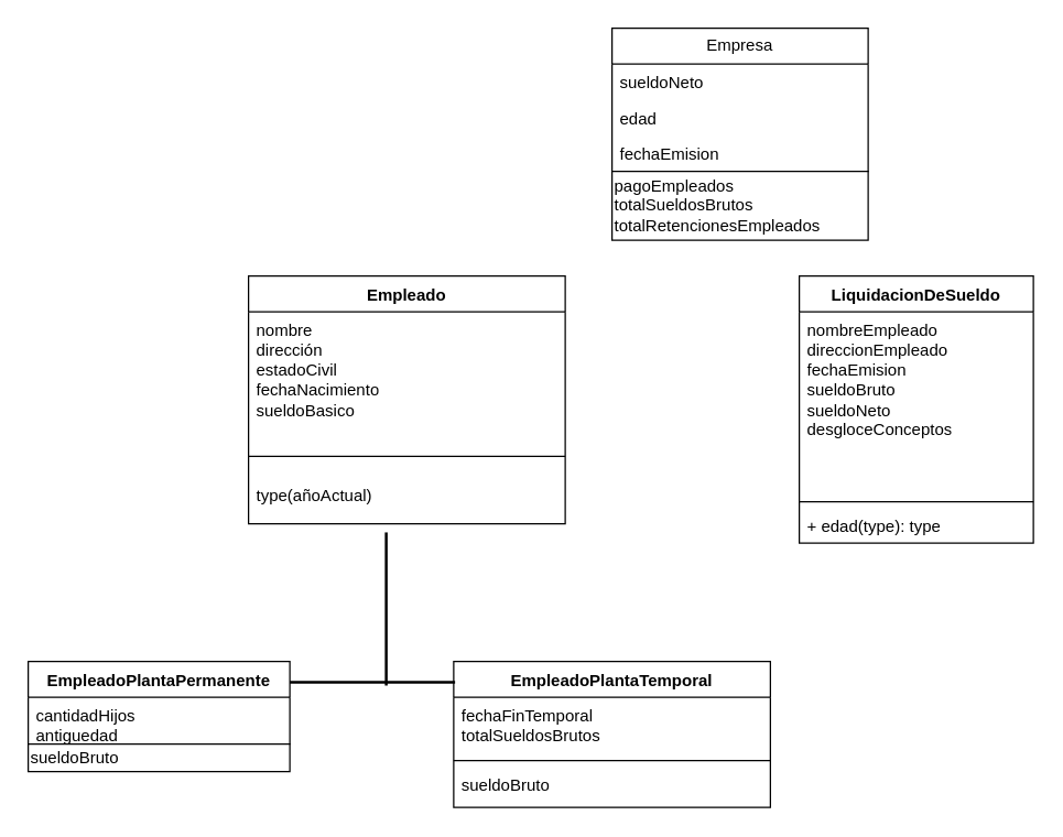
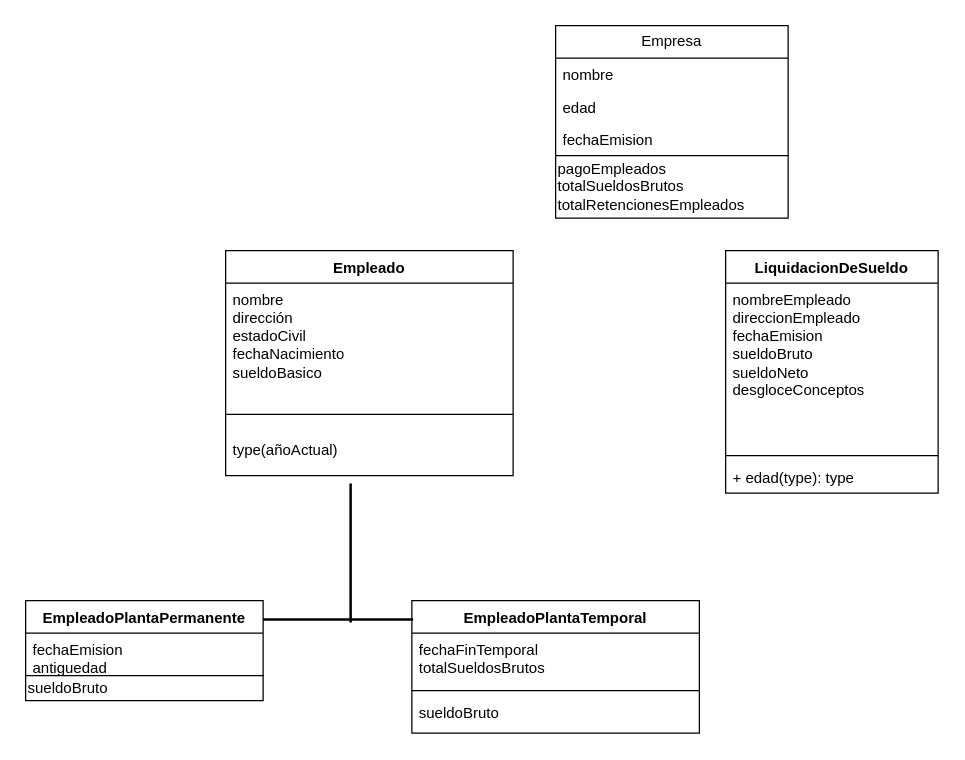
  <mxCell id="0" />
  <mxCell id="1" parent="0" />
  <mxCell id="2" value="Empresa" style="swimlane;fontStyle=0;childLayout=stackLayout;horizontal=1;startSize=26;fillColor=none;horizontalStack=0;resizeParent=1;resizeParentMax=0;resizeLast=0;collapsible=1;marginBottom=0;whiteSpace=wrap;html=1;" parent="1" vertex="1"><mxGeometry x="444" y="20" width="186" height="104" as="geometry" /></mxCell>
- <mxCell id="3" value="sueldoNeto" style="text;strokeColor=none;fillColor=none;align=left;verticalAlign=top;spacingLeft=4;spacingRight=4;overflow=hidden;rotatable=0;points=[[0,0.5],[1,0.5]];portConstraint=eastwest;whiteSpace=wrap;html=1;" parent="2" vertex="1"><mxGeometry y="26" width="186" height="26" as="geometry" /></mxCell>
+ <mxCell id="3" value="nombre" style="text;strokeColor=none;fillColor=none;align=left;verticalAlign=top;spacingLeft=4;spacingRight=4;overflow=hidden;rotatable=0;points=[[0,0.5],[1,0.5]];portConstraint=eastwest;whiteSpace=wrap;html=1;" parent="2" vertex="1"><mxGeometry y="26" width="186" height="26" as="geometry" /></mxCell>
  <mxCell id="4" value="edad" style="text;strokeColor=none;fillColor=none;align=left;verticalAlign=top;spacingLeft=4;spacingRight=4;overflow=hidden;rotatable=0;points=[[0,0.5],[1,0.5]];portConstraint=eastwest;whiteSpace=wrap;html=1;" parent="2" vertex="1"><mxGeometry y="52" width="186" height="26" as="geometry" /></mxCell>
  <mxCell id="5" value="fechaEmision" style="text;strokeColor=none;fillColor=none;align=left;verticalAlign=top;spacingLeft=4;spacingRight=4;overflow=hidden;rotatable=0;points=[[0,0.5],[1,0.5]];portConstraint=eastwest;whiteSpace=wrap;html=1;" parent="2" vertex="1"><mxGeometry y="78" width="186" height="26" as="geometry" /></mxCell>
  <mxCell id="6" value="Empleado" style="swimlane;fontStyle=1;align=center;verticalAlign=top;childLayout=stackLayout;horizontal=1;startSize=26;horizontalStack=0;resizeParent=1;resizeParentMax=0;resizeLast=0;collapsible=1;marginBottom=0;whiteSpace=wrap;html=1;" parent="1" vertex="1"><mxGeometry x="180" y="200" width="230" height="180" as="geometry"><mxRectangle x="60" y="160" width="110" height="30" as="alternateBounds" /></mxGeometry></mxCell>
  <mxCell id="7" value="&lt;div&gt;nombre&lt;/div&gt;&lt;div&gt;dirección&lt;/div&gt;&lt;div&gt;estadoCivil&lt;/div&gt;&lt;div&gt;fechaNacimiento&lt;/div&gt;&lt;div&gt;sueldoBasico&lt;/div&gt;&lt;div&gt;&lt;br&gt;&lt;/div&gt;" style="text;strokeColor=none;fillColor=none;align=left;verticalAlign=top;spacingLeft=4;spacingRight=4;overflow=hidden;rotatable=0;points=[[0,0.5],[1,0.5]];portConstraint=eastwest;whiteSpace=wrap;html=1;" parent="6" vertex="1"><mxGeometry y="26" width="230" height="90" as="geometry" /></mxCell>
  <mxCell id="8" value="" style="line;strokeWidth=1;fillColor=none;align=left;verticalAlign=middle;spacingTop=-1;spacingLeft=3;spacingRight=3;rotatable=0;labelPosition=right;points=[];portConstraint=eastwest;strokeColor=inherit;" parent="6" vertex="1"><mxGeometry y="116" width="230" height="30" as="geometry" /></mxCell>
  <mxCell id="9" value="&lt;div&gt;type(añoActual)&lt;/div&gt;&lt;div&gt;&lt;br&gt;&lt;/div&gt;" style="text;strokeColor=none;fillColor=none;align=left;verticalAlign=top;spacingLeft=4;spacingRight=4;overflow=hidden;rotatable=0;points=[[0,0.5],[1,0.5]];portConstraint=eastwest;whiteSpace=wrap;html=1;" parent="6" vertex="1"><mxGeometry y="146" width="230" height="34" as="geometry" /></mxCell>
  <mxCell id="10" value="EmpleadoPlantaPermanente" style="swimlane;fontStyle=1;align=center;verticalAlign=top;childLayout=stackLayout;horizontal=1;startSize=26;horizontalStack=0;resizeParent=1;resizeParentMax=0;resizeLast=0;collapsible=1;marginBottom=0;whiteSpace=wrap;html=1;" parent="1" vertex="1"><mxGeometry x="20" y="480" width="190" height="60" as="geometry" /></mxCell>
- <mxCell id="11" value="&lt;div&gt;cantidadHijos&lt;/div&gt;&lt;div&gt;antiguedad&lt;br&gt;&lt;/div&gt;" style="text;strokeColor=none;fillColor=none;align=left;verticalAlign=top;spacingLeft=4;spacingRight=4;overflow=hidden;rotatable=0;points=[[0,0.5],[1,0.5]];portConstraint=eastwest;whiteSpace=wrap;html=1;" parent="10" vertex="1"><mxGeometry y="26" width="190" height="34" as="geometry" /></mxCell>
+ <mxCell id="11" value="&lt;div&gt;fechaEmision&lt;/div&gt;&lt;div&gt;antiguedad&lt;br&gt;&lt;/div&gt;" style="text;strokeColor=none;fillColor=none;align=left;verticalAlign=top;spacingLeft=4;spacingRight=4;overflow=hidden;rotatable=0;points=[[0,0.5],[1,0.5]];portConstraint=eastwest;whiteSpace=wrap;html=1;" parent="10" vertex="1"><mxGeometry y="26" width="190" height="34" as="geometry" /></mxCell>
  <mxCell id="12" value="EmpleadoPlantaTemporal" style="swimlane;fontStyle=1;align=center;verticalAlign=top;childLayout=stackLayout;horizontal=1;startSize=26;horizontalStack=0;resizeParent=1;resizeParentMax=0;resizeLast=0;collapsible=1;marginBottom=0;whiteSpace=wrap;html=1;" parent="1" vertex="1"><mxGeometry x="329" y="480" width="230" height="106" as="geometry" /></mxCell>
  <mxCell id="13" value="&lt;div&gt;fechaFinTemporal&lt;/div&gt;&lt;div&gt;totalSueldosBrutos&lt;br&gt;&lt;/div&gt;&lt;div&gt;&lt;br&gt;&lt;/div&gt;&lt;div&gt;&lt;br&gt;&lt;/div&gt;" style="text;strokeColor=none;fillColor=none;align=left;verticalAlign=top;spacingLeft=4;spacingRight=4;overflow=hidden;rotatable=0;points=[[0,0.5],[1,0.5]];portConstraint=eastwest;whiteSpace=wrap;html=1;" parent="12" vertex="1"><mxGeometry y="26" width="230" height="42" as="geometry" /></mxCell>
  <mxCell id="14" value="" style="line;strokeWidth=1;fillColor=none;align=left;verticalAlign=middle;spacingTop=-1;spacingLeft=3;spacingRight=3;rotatable=0;labelPosition=right;points=[];portConstraint=eastwest;strokeColor=inherit;" parent="12" vertex="1"><mxGeometry y="68" width="230" height="8" as="geometry" /></mxCell>
  <mxCell id="15" value="sueldoBruto" style="text;strokeColor=none;fillColor=none;align=left;verticalAlign=top;spacingLeft=4;spacingRight=4;overflow=hidden;rotatable=0;points=[[0,0.5],[1,0.5]];portConstraint=eastwest;whiteSpace=wrap;html=1;" parent="12" vertex="1"><mxGeometry y="76" width="230" height="30" as="geometry" /></mxCell>
  <mxCell id="16" value="&lt;div align=&quot;left&quot;&gt;sueldoBruto&lt;br&gt;&lt;/div&gt;" style="html=1;whiteSpace=wrap;align=left;" parent="1" vertex="1"><mxGeometry x="20" y="540" width="190" height="20" as="geometry" /></mxCell>
  <mxCell id="17" value="" style="line;strokeWidth=2;html=1;rotation=-90;" parent="1" vertex="1"><mxGeometry x="224.38" y="436.88" width="111.25" height="10" as="geometry" /></mxCell>
  <mxCell id="18" value="" style="line;strokeWidth=2;html=1;" parent="1" vertex="1"><mxGeometry x="210" y="490" width="120" height="10" as="geometry" /></mxCell>
  <mxCell id="19" value="&lt;div align=&quot;left&quot;&gt;pagoEmpleados&lt;/div&gt;&lt;div align=&quot;left&quot;&gt;totalSueldosBrutos&lt;/div&gt;&lt;div align=&quot;left&quot;&gt;totalRetencionesEmpleados&lt;br&gt;&lt;/div&gt;" style="html=1;whiteSpace=wrap;align=left;" parent="1" vertex="1"><mxGeometry x="444" y="124" width="186" height="50" as="geometry" /></mxCell>
  <mxCell id="20" value="LiquidacionDeSueldo" style="swimlane;fontStyle=1;align=center;verticalAlign=top;childLayout=stackLayout;horizontal=1;startSize=26;horizontalStack=0;resizeParent=1;resizeParentMax=0;resizeLast=0;collapsible=1;marginBottom=0;whiteSpace=wrap;html=1;" parent="1" vertex="1"><mxGeometry x="580" y="200" width="170" height="194" as="geometry" /></mxCell>
  <mxCell id="21" value="&lt;div&gt;nombreEmpleado&lt;/div&gt;&lt;div&gt;direccionEmpleado&lt;/div&gt;&lt;div&gt;fechaEmision&lt;/div&gt;&lt;div&gt;sueldoBruto&lt;/div&gt;&lt;div&gt;sueldoNeto&lt;/div&gt;&lt;div&gt;desgloceConceptos&lt;/div&gt;&lt;div&gt;&lt;br&gt;&lt;/div&gt;&lt;div&gt;&lt;br&gt;&lt;/div&gt;" style="text;strokeColor=none;fillColor=none;align=left;verticalAlign=top;spacingLeft=4;spacingRight=4;overflow=hidden;rotatable=0;points=[[0,0.5],[1,0.5]];portConstraint=eastwest;whiteSpace=wrap;html=1;" parent="20" vertex="1"><mxGeometry y="26" width="170" height="134" as="geometry" /></mxCell>
  <mxCell id="22" value="" style="line;strokeWidth=1;fillColor=none;align=left;verticalAlign=middle;spacingTop=-1;spacingLeft=3;spacingRight=3;rotatable=0;labelPosition=right;points=[];portConstraint=eastwest;strokeColor=inherit;" parent="20" vertex="1"><mxGeometry y="160" width="170" height="8" as="geometry" /></mxCell>
  <mxCell id="23" value="+ edad(type): type" style="text;strokeColor=none;fillColor=none;align=left;verticalAlign=top;spacingLeft=4;spacingRight=4;overflow=hidden;rotatable=0;points=[[0,0.5],[1,0.5]];portConstraint=eastwest;whiteSpace=wrap;html=1;" parent="20" vertex="1"><mxGeometry y="168" width="170" height="26" as="geometry" /></mxCell>
